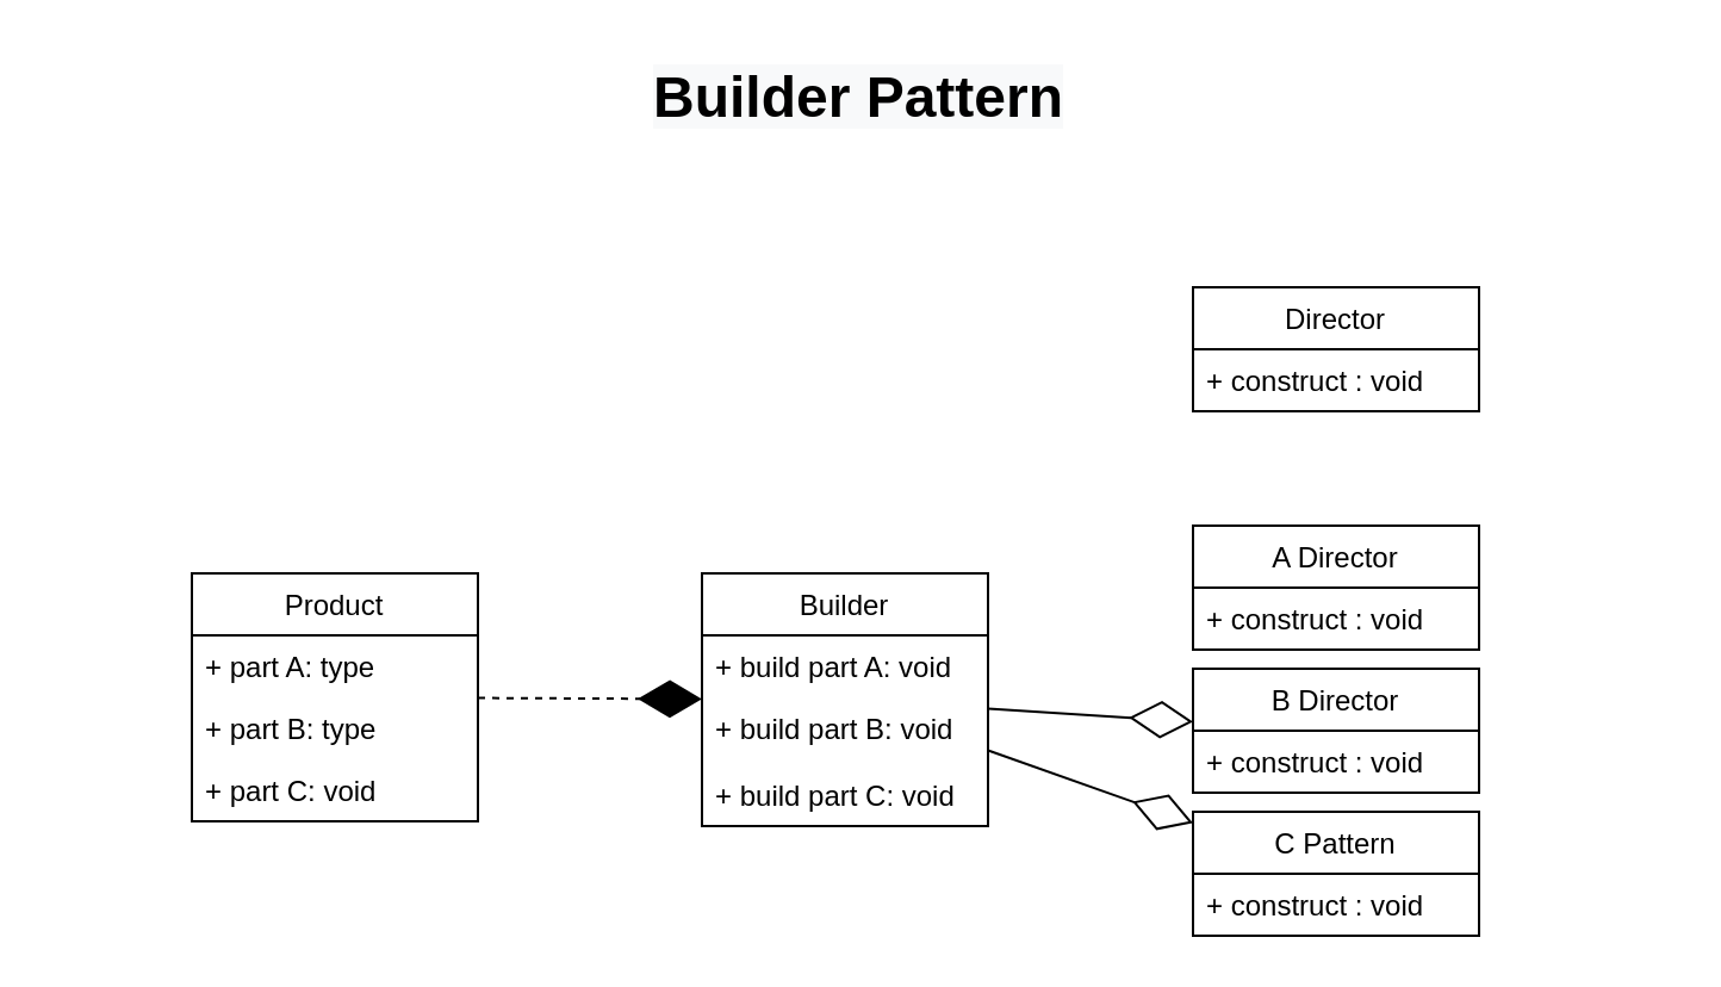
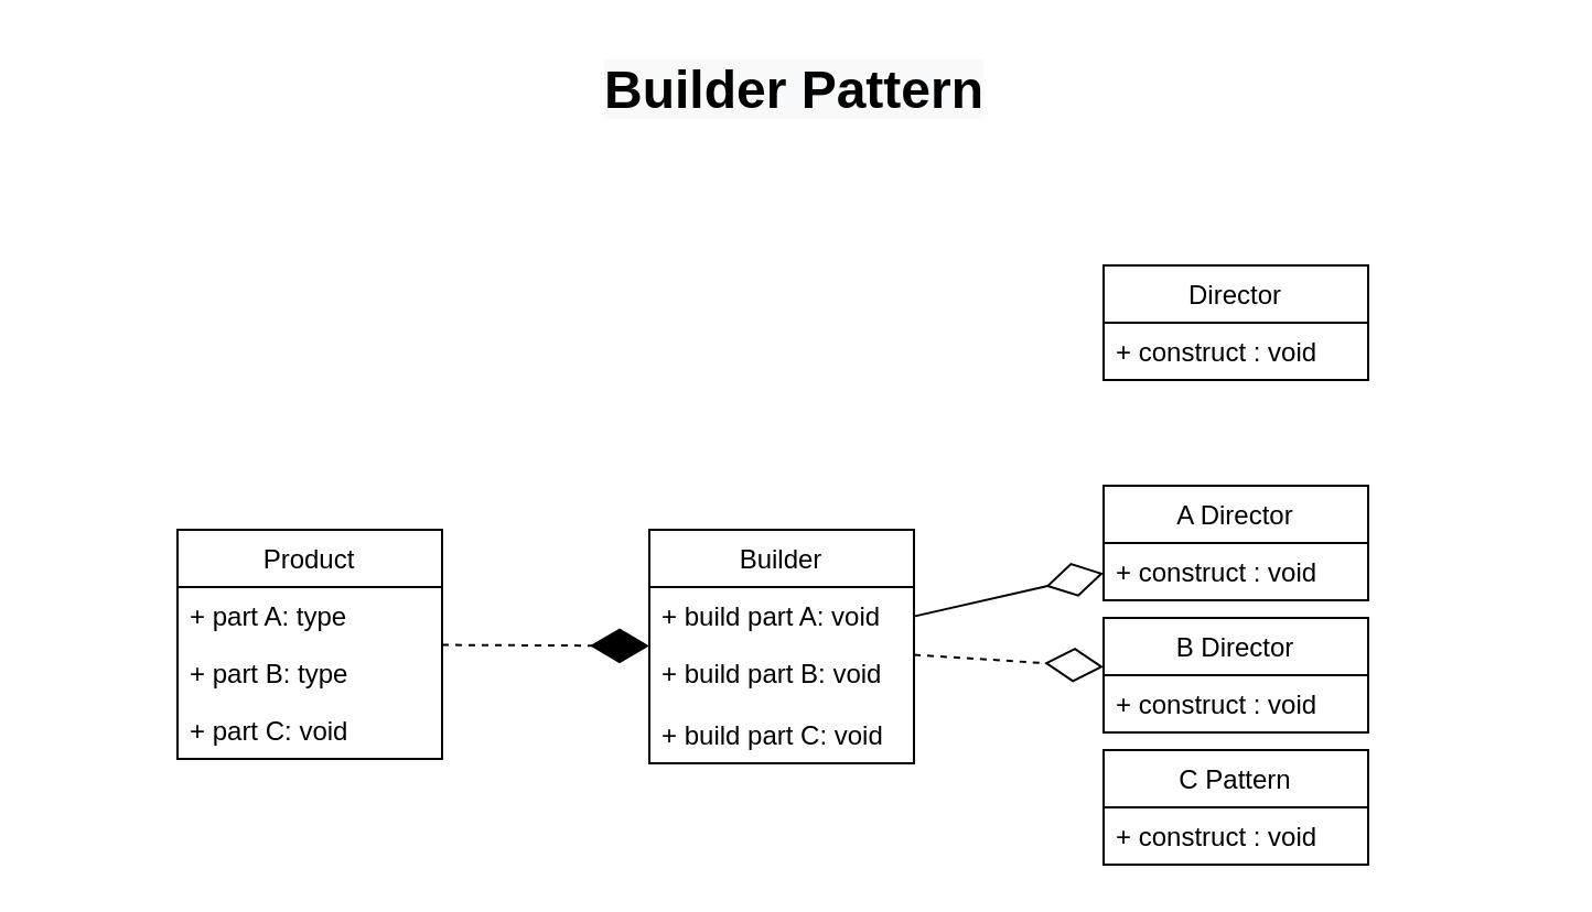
  <mxCell id="0" />
  <mxCell id="1" parent="0" />
  <mxCell id="2" value="Builder" style="swimlane;fontStyle=0;childLayout=stackLayout;horizontal=1;startSize=26;fillColor=none;horizontalStack=0;resizeParent=1;resizeParentMax=0;resizeLast=0;collapsible=1;marginBottom=0;" vertex="1" parent="1"><mxGeometry x="294" y="240" width="120" height="106" as="geometry" /></mxCell>
  <mxCell id="3" value="+ build part A: void" style="text;strokeColor=none;fillColor=none;align=left;verticalAlign=top;spacingLeft=4;spacingRight=4;overflow=hidden;rotatable=0;points=[[0,0.5],[1,0.5]];portConstraint=eastwest;" vertex="1" parent="2"><mxGeometry y="26" width="120" height="26" as="geometry" /></mxCell>
  <mxCell id="4" value="+ build part B: void" style="text;strokeColor=none;fillColor=none;align=left;verticalAlign=top;spacingLeft=4;spacingRight=4;overflow=hidden;rotatable=0;points=[[0,0.5],[1,0.5]];portConstraint=eastwest;" vertex="1" parent="2"><mxGeometry y="52" width="120" height="28" as="geometry" /></mxCell>
  <mxCell id="5" value="+ build part C: void" style="text;strokeColor=none;fillColor=none;align=left;verticalAlign=top;spacingLeft=4;spacingRight=4;overflow=hidden;rotatable=0;points=[[0,0.5],[1,0.5]];portConstraint=eastwest;" vertex="1" parent="2"><mxGeometry y="80" width="120" height="26" as="geometry" /></mxCell>
  <mxCell id="6" value="A Director" style="swimlane;fontStyle=0;childLayout=stackLayout;horizontal=1;startSize=26;fillColor=none;horizontalStack=0;resizeParent=1;resizeParentMax=0;resizeLast=0;collapsible=1;marginBottom=0;" vertex="1" parent="1"><mxGeometry x="500" y="220" width="120" height="52" as="geometry" /></mxCell>
  <mxCell id="7" value="+ construct : void" style="text;strokeColor=none;fillColor=none;align=left;verticalAlign=top;spacingLeft=4;spacingRight=4;overflow=hidden;rotatable=0;points=[[0,0.5],[1,0.5]];portConstraint=eastwest;" vertex="1" parent="6"><mxGeometry y="26" width="120" height="26" as="geometry" /></mxCell>
  <mxCell id="8" value="B Director" style="swimlane;fontStyle=0;childLayout=stackLayout;horizontal=1;startSize=26;fillColor=none;horizontalStack=0;resizeParent=1;resizeParentMax=0;resizeLast=0;collapsible=1;marginBottom=0;" vertex="1" parent="1"><mxGeometry x="500" y="280" width="120" height="52" as="geometry" /></mxCell>
  <mxCell id="9" value="+ construct : void" style="text;strokeColor=none;fillColor=none;align=left;verticalAlign=top;spacingLeft=4;spacingRight=4;overflow=hidden;rotatable=0;points=[[0,0.5],[1,0.5]];portConstraint=eastwest;" vertex="1" parent="8"><mxGeometry y="26" width="120" height="26" as="geometry" /></mxCell>
  <mxCell id="10" value="C Pattern" style="swimlane;fontStyle=0;childLayout=stackLayout;horizontal=1;startSize=26;fillColor=none;horizontalStack=0;resizeParent=1;resizeParentMax=0;resizeLast=0;collapsible=1;marginBottom=0;" vertex="1" parent="1"><mxGeometry x="500" y="340" width="120" height="52" as="geometry" /></mxCell>
  <mxCell id="11" value="+ construct : void" style="text;strokeColor=none;fillColor=none;align=left;verticalAlign=top;spacingLeft=4;spacingRight=4;overflow=hidden;rotatable=0;points=[[0,0.5],[1,0.5]];portConstraint=eastwest;" vertex="1" parent="10"><mxGeometry y="26" width="120" height="26" as="geometry" /></mxCell>
  <mxCell id="12" value="Product" style="swimlane;fontStyle=0;childLayout=stackLayout;horizontal=1;startSize=26;fillColor=none;horizontalStack=0;resizeParent=1;resizeParentMax=0;resizeLast=0;collapsible=1;marginBottom=0;" vertex="1" parent="1"><mxGeometry x="80" y="240" width="120" height="104" as="geometry" /></mxCell>
  <mxCell id="13" value="+ part A: type" style="text;strokeColor=none;fillColor=none;align=left;verticalAlign=top;spacingLeft=4;spacingRight=4;overflow=hidden;rotatable=0;points=[[0,0.5],[1,0.5]];portConstraint=eastwest;" vertex="1" parent="12"><mxGeometry y="26" width="120" height="26" as="geometry" /></mxCell>
  <mxCell id="14" value="+ part B: type" style="text;strokeColor=none;fillColor=none;align=left;verticalAlign=top;spacingLeft=4;spacingRight=4;overflow=hidden;rotatable=0;points=[[0,0.5],[1,0.5]];portConstraint=eastwest;" vertex="1" parent="12"><mxGeometry y="52" width="120" height="26" as="geometry" /></mxCell>
  <mxCell id="15" value="+ part C: void" style="text;strokeColor=none;fillColor=none;align=left;verticalAlign=top;spacingLeft=4;spacingRight=4;overflow=hidden;rotatable=0;points=[[0,0.5],[1,0.5]];portConstraint=eastwest;" vertex="1" parent="12"><mxGeometry y="78" width="120" height="26" as="geometry" /></mxCell>
  <mxCell id="16" value="&lt;span style=&quot;color: rgb(0, 0, 0); font-family: helvetica; font-size: 24px; font-style: normal; font-weight: 700; letter-spacing: normal; text-indent: 0px; text-transform: none; word-spacing: 0px; background-color: rgb(248, 249, 250); display: inline; float: none;&quot;&gt;Builder Pattern&lt;/span&gt;" style="text;whiteSpace=wrap;html=1;align=center;" vertex="1" parent="1"><mxGeometry x="20" y="20" width="680" height="30" as="geometry" /></mxCell>
  <mxCell id="17" value="Director" style="swimlane;fontStyle=0;childLayout=stackLayout;horizontal=1;startSize=26;fillColor=none;horizontalStack=0;resizeParent=1;resizeParentMax=0;resizeLast=0;collapsible=1;marginBottom=0;align=center;" vertex="1" parent="1"><mxGeometry x="500" y="120" width="120" height="52" as="geometry" /></mxCell>
  <mxCell id="18" value="+ construct : void" style="text;strokeColor=none;fillColor=none;align=left;verticalAlign=top;spacingLeft=4;spacingRight=4;overflow=hidden;rotatable=0;points=[[0,0.5],[1,0.5]];portConstraint=eastwest;" vertex="1" parent="17"><mxGeometry y="26" width="120" height="26" as="geometry" /></mxCell>
  <mxCell id="19" value="" style="endArrow=diamondThin;endFill=1;endSize=24;html=1;dashed=1;" edge="1" parent="1" source="12" target="2"><mxGeometry width="160" relative="1" as="geometry"><mxPoint x="270" y="340" as="sourcePoint" /><mxPoint x="430" y="340" as="targetPoint" /></mxGeometry></mxCell>
- <mxCell id="21" value="" style="endArrow=diamondThin;endFill=0;endSize=24;html=1;" edge="1" parent="1" source="2" target="8"><mxGeometry width="160" relative="1" as="geometry"><mxPoint x="270" y="340" as="sourcePoint" /><mxPoint x="430" y="340" as="targetPoint" /></mxGeometry></mxCell>
- <mxCell id="22" value="" style="endArrow=diamondThin;endFill=0;endSize=24;html=1;" edge="1" parent="1" source="2" target="10"><mxGeometry width="160" relative="1" as="geometry"><mxPoint x="270" y="340" as="sourcePoint" /><mxPoint x="430" y="340" as="targetPoint" /></mxGeometry></mxCell>
+ <mxCell id="20" value="" style="endArrow=diamondThin;endFill=0;endSize=24;html=1;" edge="1" parent="1" source="2" target="6"><mxGeometry width="160" relative="1" as="geometry"><mxPoint x="410" y="430" as="sourcePoint" /><mxPoint x="570" y="430" as="targetPoint" /></mxGeometry></mxCell>
+ <mxCell id="21" value="" style="endArrow=diamondThin;endFill=0;endSize=24;html=1;dashed=1;" edge="1" parent="1" source="2" target="8"><mxGeometry width="160" relative="1" as="geometry"><mxPoint x="270" y="340" as="sourcePoint" /><mxPoint x="430" y="340" as="targetPoint" /></mxGeometry></mxCell>
